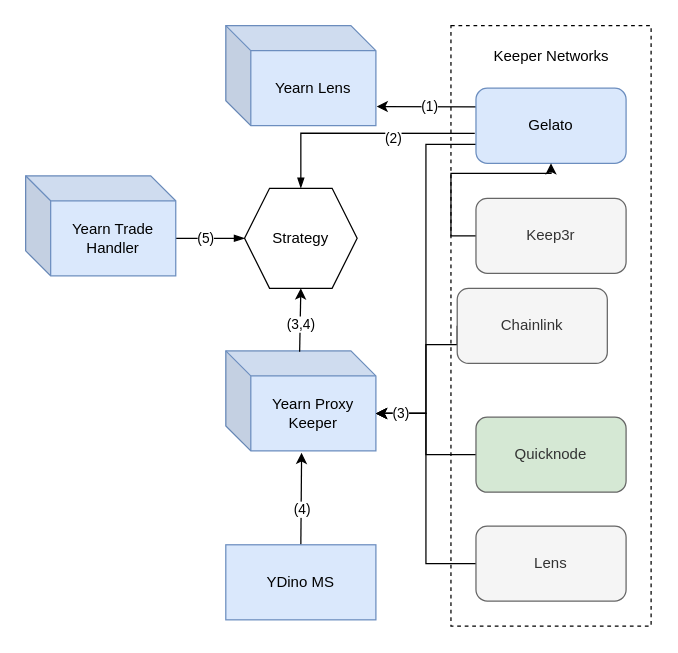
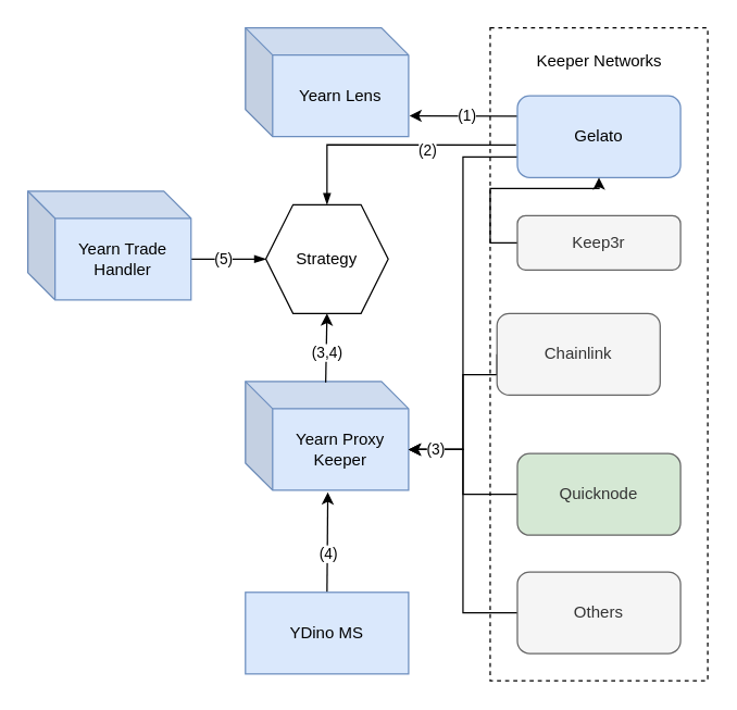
  <mxCell id="0" />
  <mxCell id="1" parent="0" />
  <mxCell id="2" value="Yearn Proxy Keeper" style="shape=cube;whiteSpace=wrap;html=1;boundedLbl=1;backgroundOutline=1;darkOpacity=0.05;darkOpacity2=0.1;fillColor=#dae8fc;strokeColor=#6c8ebf;" vertex="1" parent="1"><mxGeometry x="180" y="280" width="120" height="80" as="geometry" /></mxCell>
  <mxCell id="3" style="edgeStyle=none;rounded=0;orthogonalLoop=1;jettySize=auto;html=1;exitX=0.5;exitY=0;exitDx=0;exitDy=0;entryX=0.505;entryY=1.018;entryDx=0;entryDy=0;entryPerimeter=0;" edge="1" parent="1" source="5" target="2"><mxGeometry relative="1" as="geometry" /></mxCell>
  <mxCell id="4" value="(4)" style="edgeLabel;html=1;align=center;verticalAlign=middle;resizable=0;points=[];" vertex="1" connectable="0" parent="3"><mxGeometry x="-0.201" relative="1" as="geometry"><mxPoint as="offset" /></mxGeometry></mxCell>
  <mxCell id="5" value="YDino MS" style="rounded=0;whiteSpace=wrap;html=1;fillColor=#dae8fc;strokeColor=#6c8ebf;" vertex="1" parent="1"><mxGeometry x="180" y="435" width="120" height="60" as="geometry" /></mxCell>
  <mxCell id="6" value="" style="rounded=0;whiteSpace=wrap;html=1;dashed=1;" vertex="1" parent="1"><mxGeometry x="360" y="20" width="160" height="480" as="geometry" /></mxCell>
  <mxCell id="7" value="Keeper Networks" style="text;html=1;resizable=0;autosize=1;align=center;verticalAlign=middle;points=[];fillColor=none;strokeColor=none;rounded=0;" vertex="1" parent="1"><mxGeometry x="380" y="30" width="120" height="30" as="geometry" /></mxCell>
  <mxCell id="8" style="edgeStyle=orthogonalEdgeStyle;rounded=0;orthogonalLoop=1;jettySize=auto;html=1;exitX=0;exitY=0.75;exitDx=0;exitDy=0;entryX=0;entryY=0;entryDx=120;entryDy=50;entryPerimeter=0;" edge="1" parent="1" source="13" target="2"><mxGeometry relative="1" as="geometry" /></mxCell>
  <mxCell id="9" style="edgeStyle=none;rounded=0;orthogonalLoop=1;jettySize=auto;html=1;exitX=0;exitY=0.25;exitDx=0;exitDy=0;entryX=1.005;entryY=0.808;entryDx=0;entryDy=0;entryPerimeter=0;" edge="1" parent="1" source="13" target="26"><mxGeometry relative="1" as="geometry" /></mxCell>
  <mxCell id="10" value="(1)" style="edgeLabel;html=1;align=center;verticalAlign=middle;resizable=0;points=[];" vertex="1" connectable="0" parent="9"><mxGeometry x="-0.048" relative="1" as="geometry"><mxPoint as="offset" /></mxGeometry></mxCell>
  <mxCell id="11" style="edgeStyle=none;rounded=0;orthogonalLoop=1;jettySize=auto;html=1;exitX=-0.008;exitY=0.603;exitDx=0;exitDy=0;entryX=0.5;entryY=0;entryDx=0;entryDy=0;endArrow=blockThin;endFill=1;exitPerimeter=0;" edge="1" parent="1" source="13" target="25"><mxGeometry relative="1" as="geometry"><Array as="points"><mxPoint x="240" y="106" /></Array></mxGeometry></mxCell>
  <mxCell id="12" value="(2)" style="edgeLabel;html=1;align=center;verticalAlign=middle;resizable=0;points=[];" vertex="1" connectable="0" parent="11"><mxGeometry x="-0.274" y="3" relative="1" as="geometry"><mxPoint as="offset" /></mxGeometry></mxCell>
  <mxCell id="13" value="Gelato" style="rounded=1;whiteSpace=wrap;html=1;fillColor=#dae8fc;strokeColor=#6c8ebf;" vertex="1" parent="1"><mxGeometry x="380" y="70" width="120" height="60" as="geometry" /></mxCell>
  <mxCell id="14" style="edgeStyle=orthogonalEdgeStyle;rounded=0;orthogonalLoop=1;jettySize=auto;html=1;exitX=0;exitY=0.5;exitDx=0;exitDy=0;" edge="1" parent="1" source="15" target="13"><mxGeometry relative="1" as="geometry" /></mxCell>
- <mxCell id="15" value="Keep3r" style="rounded=1;whiteSpace=wrap;html=1;fillColor=#f5f5f5;fontColor=#333333;strokeColor=#666666;" vertex="1" parent="1"><mxGeometry x="380" y="158" width="120" height="60" as="geometry" /></mxCell>
+ <mxCell id="15" value="Keep3r" style="rounded=1;whiteSpace=wrap;html=1;fillColor=#f5f5f5;fontColor=#333333;strokeColor=#666666;" vertex="1" parent="1"><mxGeometry x="380" y="158" width="120" height="40" as="geometry" /></mxCell>
  <mxCell id="16" style="edgeStyle=orthogonalEdgeStyle;rounded=0;orthogonalLoop=1;jettySize=auto;html=1;exitX=0;exitY=0.5;exitDx=0;exitDy=0;entryX=0;entryY=0;entryDx=120;entryDy=50;entryPerimeter=0;" edge="1" parent="1" source="17" target="2"><mxGeometry relative="1" as="geometry"><Array as="points"><mxPoint x="340" y="275" /><mxPoint x="340" y="330" /></Array></mxGeometry></mxCell>
  <mxCell id="17" value="Chainlink" style="rounded=1;whiteSpace=wrap;html=1;fillColor=#f5f5f5;fontColor=#333333;strokeColor=#666666;" vertex="1" parent="1"><mxGeometry x="365" y="230" width="120" height="60" as="geometry" /></mxCell>
  <mxCell id="18" style="edgeStyle=orthogonalEdgeStyle;rounded=0;orthogonalLoop=1;jettySize=auto;html=1;exitX=0;exitY=0.5;exitDx=0;exitDy=0;entryX=0;entryY=0;entryDx=120;entryDy=50;entryPerimeter=0;" edge="1" parent="1" source="19" target="2"><mxGeometry relative="1" as="geometry" /></mxCell>
  <mxCell id="19" value="Quicknode" style="rounded=1;whiteSpace=wrap;html=1;fillColor=#d5e8d4;fontColor=#333333;strokeColor=#666666;" vertex="1" parent="1"><mxGeometry x="380" y="333" width="120" height="60" as="geometry" /></mxCell>
  <mxCell id="20" style="edgeStyle=orthogonalEdgeStyle;rounded=0;orthogonalLoop=1;jettySize=auto;html=1;exitX=0;exitY=0.5;exitDx=0;exitDy=0;entryX=0;entryY=0;entryDx=120;entryDy=50;entryPerimeter=0;" edge="1" parent="1" source="22" target="2"><mxGeometry relative="1" as="geometry" /></mxCell>
  <mxCell id="21" value="(3)" style="edgeLabel;html=1;align=center;verticalAlign=middle;resizable=0;points=[];" vertex="1" connectable="0" parent="20"><mxGeometry x="0.81" y="-1" relative="1" as="geometry"><mxPoint as="offset" /></mxGeometry></mxCell>
- <mxCell id="22" value="Lens" style="rounded=1;whiteSpace=wrap;html=1;fillColor=#f5f5f5;fontColor=#333333;strokeColor=#666666;" vertex="1" parent="1"><mxGeometry x="380" y="420" width="120" height="60" as="geometry" /></mxCell>
+ <mxCell id="22" value="Others" style="rounded=1;whiteSpace=wrap;html=1;fillColor=#f5f5f5;fontColor=#333333;strokeColor=#666666;" vertex="1" parent="1"><mxGeometry x="380" y="420" width="120" height="60" as="geometry" /></mxCell>
  <mxCell id="23" style="rounded=0;orthogonalLoop=1;jettySize=auto;html=1;exitX=0.492;exitY=0.008;exitDx=0;exitDy=0;exitPerimeter=0;entryX=0.5;entryY=1;entryDx=0;entryDy=0;" edge="1" parent="1" source="2" target="25"><mxGeometry relative="1" as="geometry"><mxPoint x="300" y="240" as="targetPoint" /></mxGeometry></mxCell>
  <mxCell id="24" value="(3,4)" style="edgeLabel;html=1;align=center;verticalAlign=middle;resizable=0;points=[];" vertex="1" connectable="0" parent="23"><mxGeometry x="-0.114" relative="1" as="geometry"><mxPoint as="offset" /></mxGeometry></mxCell>
  <mxCell id="25" value="Strategy" style="shape=hexagon;perimeter=hexagonPerimeter2;whiteSpace=wrap;html=1;fixedSize=1;" vertex="1" parent="1"><mxGeometry x="195" y="150" width="90" height="80" as="geometry" /></mxCell>
  <mxCell id="26" value="Yearn Lens" style="shape=cube;whiteSpace=wrap;html=1;boundedLbl=1;backgroundOutline=1;darkOpacity=0.05;darkOpacity2=0.1;fillColor=#dae8fc;strokeColor=#6c8ebf;" vertex="1" parent="1"><mxGeometry x="180" y="20" width="120" height="80" as="geometry" /></mxCell>
  <mxCell id="27" style="edgeStyle=none;rounded=0;orthogonalLoop=1;jettySize=auto;html=1;exitX=0;exitY=0;exitDx=120;exitDy=50;exitPerimeter=0;entryX=0;entryY=0.5;entryDx=0;entryDy=0;endArrow=blockThin;endFill=1;" edge="1" parent="1" source="29" target="25"><mxGeometry relative="1" as="geometry" /></mxCell>
  <mxCell id="28" value="(5)" style="edgeLabel;html=1;align=center;verticalAlign=middle;resizable=0;points=[];" vertex="1" connectable="0" parent="27"><mxGeometry x="-0.164" y="1" relative="1" as="geometry"><mxPoint as="offset" /></mxGeometry></mxCell>
  <mxCell id="29" value="Yearn Trade Handler" style="shape=cube;whiteSpace=wrap;html=1;boundedLbl=1;backgroundOutline=1;darkOpacity=0.05;darkOpacity2=0.1;fillColor=#dae8fc;strokeColor=#6c8ebf;" vertex="1" parent="1"><mxGeometry x="20" y="140" width="120" height="80" as="geometry" /></mxCell>
